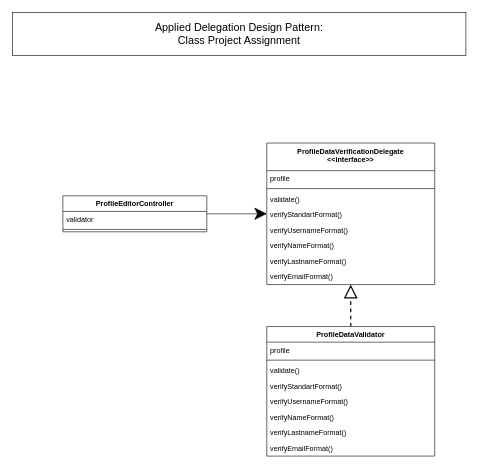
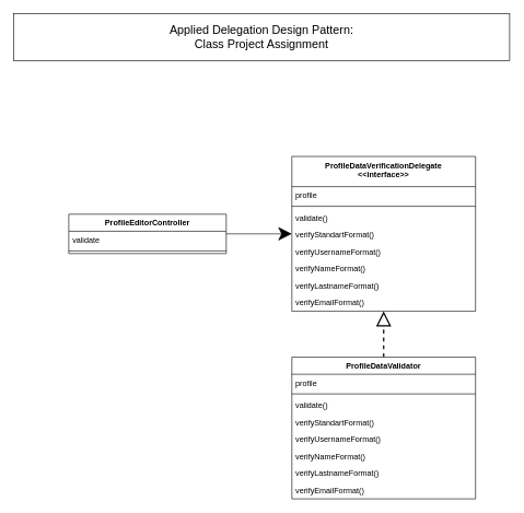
  <mxCell id="0" />
  <mxCell id="1" parent="0" />
  <mxCell id="2" style="edgeStyle=orthogonalEdgeStyle;rounded=0;orthogonalLoop=1;jettySize=auto;html=1;endSize=18;" edge="1" parent="1" source="3" target="6"><mxGeometry relative="1" as="geometry" /></mxCell>
  <mxCell id="3" value="ProfileEditorController" style="swimlane;fontStyle=1;align=center;verticalAlign=top;childLayout=stackLayout;horizontal=1;startSize=26;horizontalStack=0;resizeParent=1;resizeParentMax=0;resizeLast=0;collapsible=1;marginBottom=0;" vertex="1" parent="1"><mxGeometry x="104" y="326" width="240" height="60" as="geometry" /></mxCell>
- <mxCell id="4" value="validator" style="text;strokeColor=none;fillColor=none;align=left;verticalAlign=top;spacingLeft=4;spacingRight=4;overflow=hidden;rotatable=0;points=[[0,0.5],[1,0.5]];portConstraint=eastwest;" vertex="1" parent="3"><mxGeometry y="26" width="240" height="26" as="geometry" /></mxCell>
+ <mxCell id="4" value="validate" style="text;strokeColor=none;fillColor=none;align=left;verticalAlign=top;spacingLeft=4;spacingRight=4;overflow=hidden;rotatable=0;points=[[0,0.5],[1,0.5]];portConstraint=eastwest;" vertex="1" parent="3"><mxGeometry y="26" width="240" height="26" as="geometry" /></mxCell>
  <mxCell id="5" value="" style="line;strokeWidth=1;fillColor=none;align=left;verticalAlign=middle;spacingTop=-1;spacingLeft=3;spacingRight=3;rotatable=0;labelPosition=right;points=[];portConstraint=eastwest;" vertex="1" parent="3"><mxGeometry y="52" width="240" height="8" as="geometry" /></mxCell>
  <mxCell id="6" value="ProfileDataVerificationDelegate&#10;&lt;&lt;interface&gt;&gt;" style="swimlane;fontStyle=1;align=center;verticalAlign=top;childLayout=stackLayout;horizontal=1;startSize=46;horizontalStack=0;resizeParent=1;resizeParentMax=0;resizeLast=0;collapsible=1;marginBottom=0;" vertex="1" parent="1"><mxGeometry x="444" y="238" width="280" height="236" as="geometry" /></mxCell>
  <mxCell id="7" value="profile" style="text;strokeColor=none;fillColor=none;align=left;verticalAlign=top;spacingLeft=4;spacingRight=4;overflow=hidden;rotatable=0;points=[[0,0.5],[1,0.5]];portConstraint=eastwest;" vertex="1" parent="6"><mxGeometry y="46" width="280" height="26" as="geometry" /></mxCell>
  <mxCell id="8" value="" style="line;strokeWidth=1;fillColor=none;align=left;verticalAlign=middle;spacingTop=-1;spacingLeft=3;spacingRight=3;rotatable=0;labelPosition=right;points=[];portConstraint=eastwest;" vertex="1" parent="6"><mxGeometry y="72" width="280" height="8" as="geometry" /></mxCell>
  <mxCell id="9" value="validate()" style="text;strokeColor=none;fillColor=none;align=left;verticalAlign=top;spacingLeft=4;spacingRight=4;overflow=hidden;rotatable=0;points=[[0,0.5],[1,0.5]];portConstraint=eastwest;" vertex="1" parent="6"><mxGeometry y="80" width="280" height="26" as="geometry" /></mxCell>
  <mxCell id="10" value="verifyStandartFormat()" style="text;strokeColor=none;fillColor=none;align=left;verticalAlign=top;spacingLeft=4;spacingRight=4;overflow=hidden;rotatable=0;points=[[0,0.5],[1,0.5]];portConstraint=eastwest;" vertex="1" parent="6"><mxGeometry y="106" width="280" height="26" as="geometry" /></mxCell>
  <mxCell id="11" value="verifyUsernameFormat()" style="text;strokeColor=none;fillColor=none;align=left;verticalAlign=top;spacingLeft=4;spacingRight=4;overflow=hidden;rotatable=0;points=[[0,0.5],[1,0.5]];portConstraint=eastwest;" vertex="1" parent="6"><mxGeometry y="132" width="280" height="26" as="geometry" /></mxCell>
  <mxCell id="12" value="verifyNameFormat()" style="text;strokeColor=none;fillColor=none;align=left;verticalAlign=top;spacingLeft=4;spacingRight=4;overflow=hidden;rotatable=0;points=[[0,0.5],[1,0.5]];portConstraint=eastwest;" vertex="1" parent="6"><mxGeometry y="158" width="280" height="26" as="geometry" /></mxCell>
  <mxCell id="13" value="verifyLastnameFormat()" style="text;strokeColor=none;fillColor=none;align=left;verticalAlign=top;spacingLeft=4;spacingRight=4;overflow=hidden;rotatable=0;points=[[0,0.5],[1,0.5]];portConstraint=eastwest;" vertex="1" parent="6"><mxGeometry y="184" width="280" height="26" as="geometry" /></mxCell>
  <mxCell id="14" value="verifyEmailFormat()" style="text;strokeColor=none;fillColor=none;align=left;verticalAlign=top;spacingLeft=4;spacingRight=4;overflow=hidden;rotatable=0;points=[[0,0.5],[1,0.5]];portConstraint=eastwest;" vertex="1" parent="6"><mxGeometry y="210" width="280" height="26" as="geometry" /></mxCell>
  <mxCell id="15" value="Applied Delegation Design Pattern:&lt;br style=&quot;font-size: 18px&quot;&gt;Class Project Assignment" style="rounded=0;whiteSpace=wrap;html=1;fontSize=18;" vertex="1" parent="1"><mxGeometry x="20" y="20" width="756" height="72" as="geometry" /></mxCell>
  <mxCell id="16" style="edgeStyle=orthogonalEdgeStyle;rounded=0;orthogonalLoop=1;jettySize=auto;html=1;dashed=1;endArrow=block;endFill=0;endSize=18;strokeWidth=2;" edge="1" parent="1" source="17" target="6"><mxGeometry relative="1" as="geometry" /></mxCell>
  <mxCell id="17" value="ProfileDataValidator" style="swimlane;fontStyle=1;align=center;verticalAlign=top;childLayout=stackLayout;horizontal=1;startSize=26;horizontalStack=0;resizeParent=1;resizeParentMax=0;resizeLast=0;collapsible=1;marginBottom=0;" vertex="1" parent="1"><mxGeometry x="444" y="544" width="280" height="216" as="geometry" /></mxCell>
  <mxCell id="18" value="profile" style="text;strokeColor=none;fillColor=none;align=left;verticalAlign=top;spacingLeft=4;spacingRight=4;overflow=hidden;rotatable=0;points=[[0,0.5],[1,0.5]];portConstraint=eastwest;" vertex="1" parent="17"><mxGeometry y="26" width="280" height="26" as="geometry" /></mxCell>
  <mxCell id="19" value="" style="line;strokeWidth=1;fillColor=none;align=left;verticalAlign=middle;spacingTop=-1;spacingLeft=3;spacingRight=3;rotatable=0;labelPosition=right;points=[];portConstraint=eastwest;" vertex="1" parent="17"><mxGeometry y="52" width="280" height="8" as="geometry" /></mxCell>
  <mxCell id="20" value="validate()" style="text;strokeColor=none;fillColor=none;align=left;verticalAlign=top;spacingLeft=4;spacingRight=4;overflow=hidden;rotatable=0;points=[[0,0.5],[1,0.5]];portConstraint=eastwest;" vertex="1" parent="17"><mxGeometry y="60" width="280" height="26" as="geometry" /></mxCell>
  <mxCell id="21" value="verifyStandartFormat()" style="text;strokeColor=none;fillColor=none;align=left;verticalAlign=top;spacingLeft=4;spacingRight=4;overflow=hidden;rotatable=0;points=[[0,0.5],[1,0.5]];portConstraint=eastwest;" vertex="1" parent="17"><mxGeometry y="86" width="280" height="26" as="geometry" /></mxCell>
  <mxCell id="22" value="verifyUsernameFormat()" style="text;strokeColor=none;fillColor=none;align=left;verticalAlign=top;spacingLeft=4;spacingRight=4;overflow=hidden;rotatable=0;points=[[0,0.5],[1,0.5]];portConstraint=eastwest;" vertex="1" parent="17"><mxGeometry y="112" width="280" height="26" as="geometry" /></mxCell>
  <mxCell id="23" value="verifyNameFormat()" style="text;strokeColor=none;fillColor=none;align=left;verticalAlign=top;spacingLeft=4;spacingRight=4;overflow=hidden;rotatable=0;points=[[0,0.5],[1,0.5]];portConstraint=eastwest;" vertex="1" parent="17"><mxGeometry y="138" width="280" height="26" as="geometry" /></mxCell>
  <mxCell id="24" value="verifyLastnameFormat()" style="text;strokeColor=none;fillColor=none;align=left;verticalAlign=top;spacingLeft=4;spacingRight=4;overflow=hidden;rotatable=0;points=[[0,0.5],[1,0.5]];portConstraint=eastwest;" vertex="1" parent="17"><mxGeometry y="164" width="280" height="26" as="geometry" /></mxCell>
  <mxCell id="25" value="verifyEmailFormat()" style="text;strokeColor=none;fillColor=none;align=left;verticalAlign=top;spacingLeft=4;spacingRight=4;overflow=hidden;rotatable=0;points=[[0,0.5],[1,0.5]];portConstraint=eastwest;" vertex="1" parent="17"><mxGeometry y="190" width="280" height="26" as="geometry" /></mxCell>
